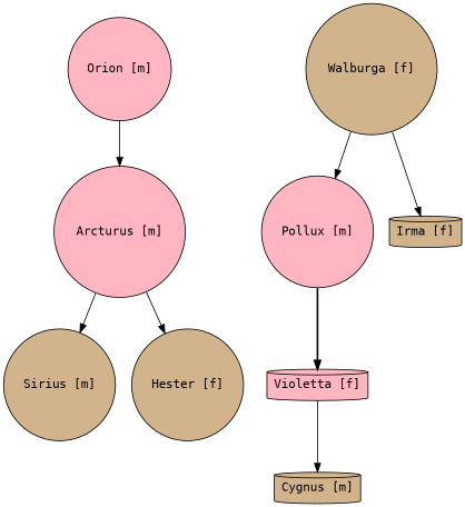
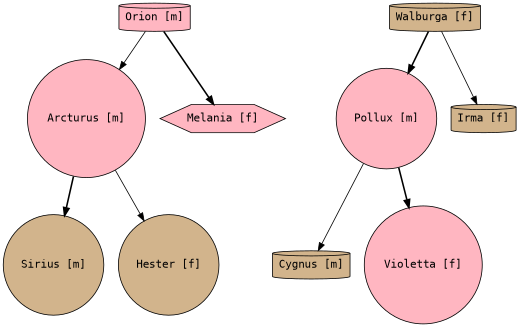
  digraph {
    fontname="DejaVu Sans Mono"
    node [fillcolor=tan fontname="DejaVu Sans Mono" shape=circle style=filled]
    edge [fontname="DejaVu Sans Mono" style=solid]
    "Sirius [m]"
    "Arcturus [m]" [fillcolor=lightpink]
    "Hester [f]"
    "Cygnus [m]" [shape=cylinder]
-   "Orion [m]" [fillcolor=lightpink]
+   "Orion [m]" [fillcolor=lightpink shape=cylinder]
+   "Melania [f]" [fillcolor=lightpink shape=hexagon]
    "Pollux [m]" [fillcolor=lightpink]
-   "Violetta [f]" [fillcolor=lightpink shape=cylinder]
-   "Walburga [f]"
+   "Violetta [f]" [fillcolor=lightpink]
+   "Walburga [f]" [shape=cylinder]
    "Irma [f]" [shape=cylinder]
-   "Arcturus [m]" -> "Sirius [m]"
+   "Arcturus [m]" -> "Sirius [m]" [style=bold]
    "Arcturus [m]" -> "Hester [f]"
    "Orion [m]" -> "Arcturus [m]"
-   "Violetta [f]" -> "Cygnus [m]"
+   "Orion [m]" -> "Melania [f]" [style=bold]
+   "Pollux [m]" -> "Cygnus [m]"
    "Pollux [m]" -> "Violetta [f]" [style=bold]
-   "Walburga [f]" -> "Pollux [m]"
+   "Walburga [f]" -> "Pollux [m]" [style=bold]
    "Walburga [f]" -> "Irma [f]"
  }
